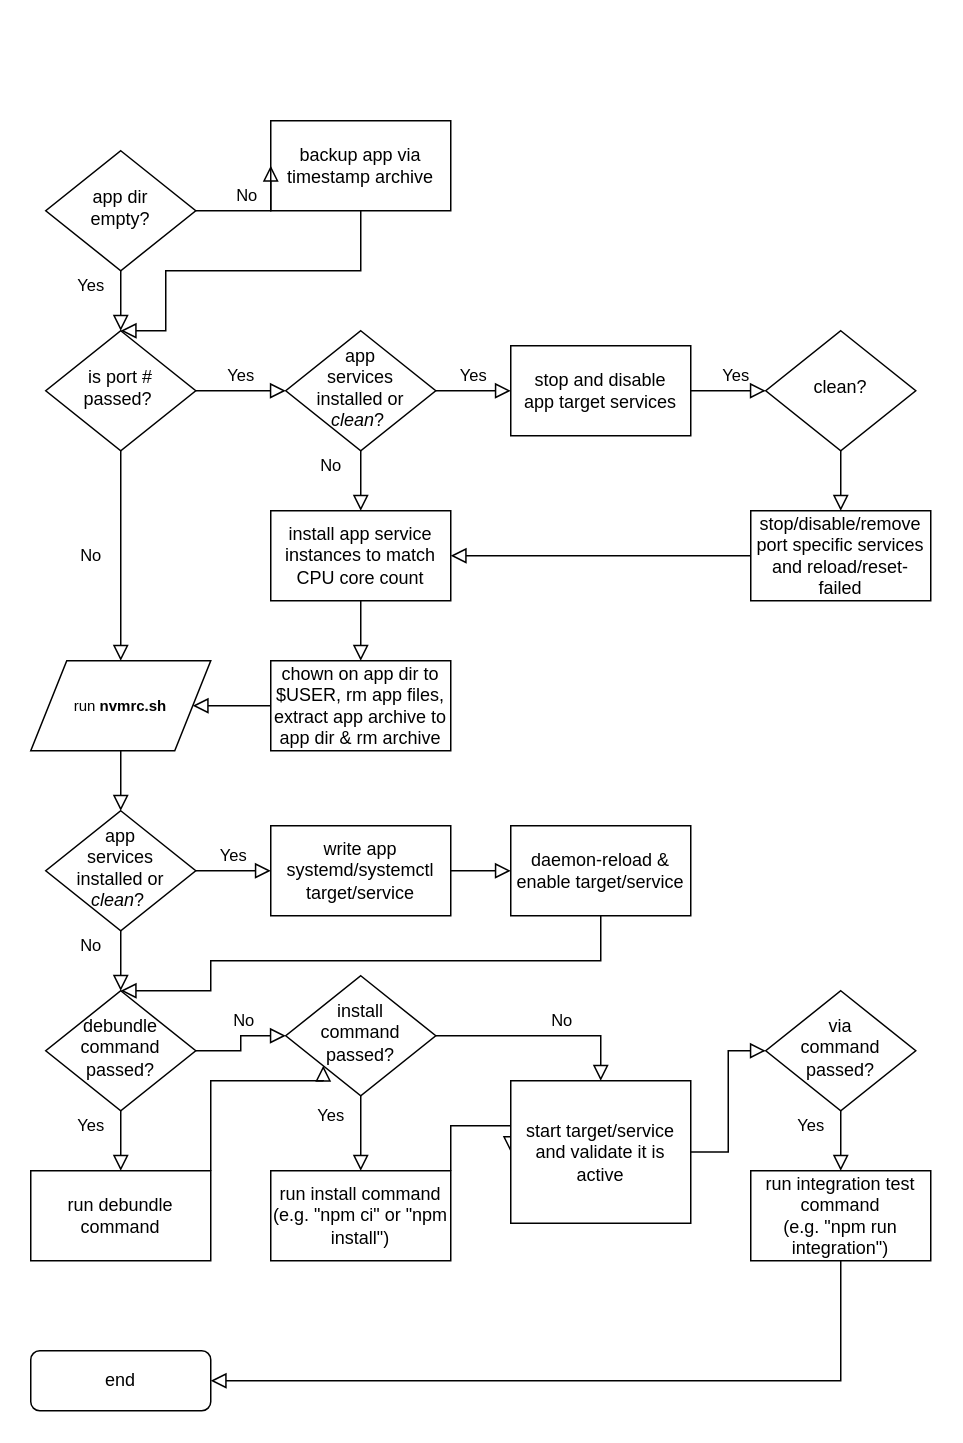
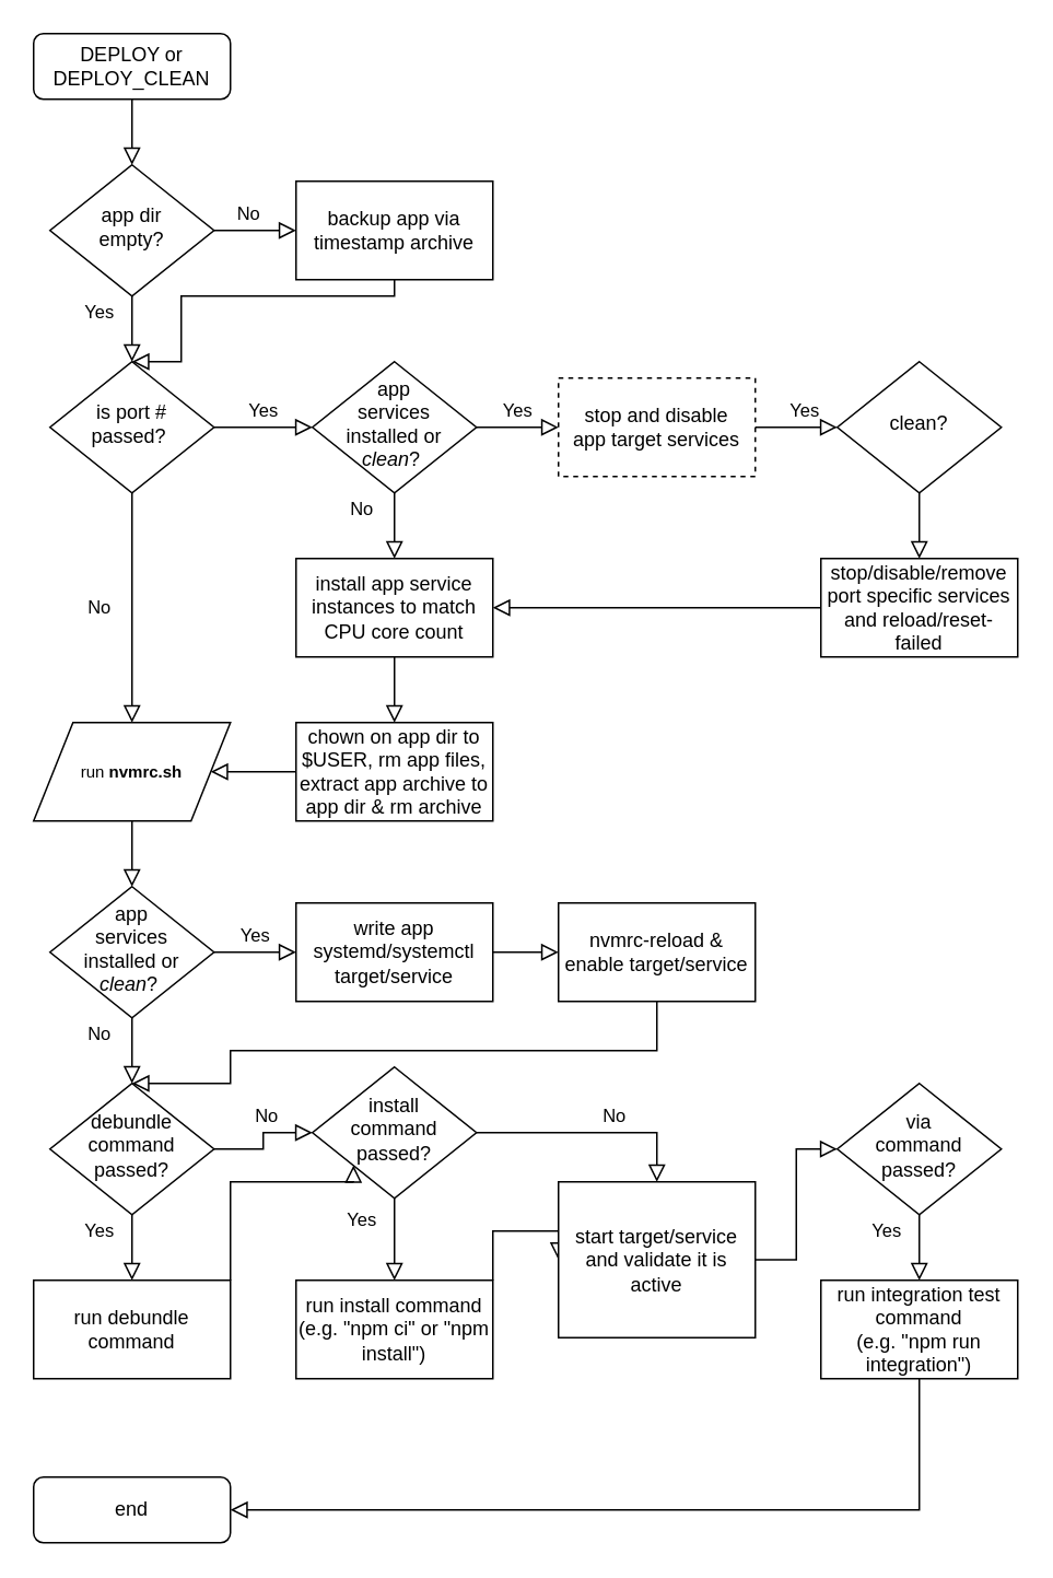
  <mxCell id="0" />
  <mxCell id="1" parent="0" />
+ <mxCell id="2" value="" style="rounded=0;html=1;jettySize=auto;orthogonalLoop=1;fontSize=11;endArrow=block;endFill=0;endSize=8;strokeWidth=1;shadow=0;labelBackgroundColor=none;edgeStyle=orthogonalEdgeStyle;" parent="1" source="3" target="5" edge="1"><mxGeometry relative="1" as="geometry" /></mxCell>
+ <mxCell id="3" value="DEPLOY or DEPLOY_CLEAN" style="rounded=1;whiteSpace=wrap;html=1;fontSize=12;glass=0;strokeWidth=1;shadow=0;" parent="1" vertex="1"><mxGeometry x="20" y="20" width="120" height="40" as="geometry" /></mxCell>
  <mxCell id="4" value="Yes" style="rounded=0;html=1;jettySize=auto;orthogonalLoop=1;fontSize=11;endArrow=block;endFill=0;endSize=8;strokeWidth=1;shadow=0;labelBackgroundColor=none;edgeStyle=orthogonalEdgeStyle;" parent="1" source="5" target="8" edge="1"><mxGeometry x="-0.5" y="-20" relative="1" as="geometry"><mxPoint as="offset" /></mxGeometry></mxCell>
  <mxCell id="5" value="app dir&lt;br&gt;empty?" style="rhombus;whiteSpace=wrap;html=1;shadow=0;fontFamily=Helvetica;fontSize=12;align=center;strokeWidth=1;spacing=6;spacingTop=-4;" parent="1" vertex="1"><mxGeometry x="30" y="100" width="100" height="80" as="geometry" /></mxCell>
  <mxCell id="6" value="No" style="rounded=0;html=1;jettySize=auto;orthogonalLoop=1;fontSize=11;endArrow=block;endFill=0;endSize=8;strokeWidth=1;shadow=0;labelBackgroundColor=none;edgeStyle=orthogonalEdgeStyle;entryX=0.5;entryY=0;entryDx=0;entryDy=0;" parent="1" source="8" target="25" edge="1"><mxGeometry y="-20" relative="1" as="geometry"><mxPoint as="offset" /><mxPoint x="80" y="340" as="targetPoint" /></mxGeometry></mxCell>
  <mxCell id="7" value="Yes" style="edgeStyle=orthogonalEdgeStyle;rounded=0;html=1;jettySize=auto;orthogonalLoop=1;fontSize=11;endArrow=block;endFill=0;endSize=8;strokeWidth=1;shadow=0;labelBackgroundColor=none;entryX=0;entryY=0.5;entryDx=0;entryDy=0;" parent="1" source="8" target="14" edge="1"><mxGeometry y="10" relative="1" as="geometry"><mxPoint as="offset" /><mxPoint x="180" y="260" as="targetPoint" /></mxGeometry></mxCell>
  <mxCell id="8" value="is port #&lt;br&gt;passed?&amp;nbsp;" style="rhombus;whiteSpace=wrap;html=1;shadow=0;fontFamily=Helvetica;fontSize=12;align=center;strokeWidth=1;spacing=6;spacingTop=-4;" parent="1" vertex="1"><mxGeometry x="30" y="220" width="100" height="80" as="geometry" /></mxCell>
  <mxCell id="9" value="end" style="rounded=1;whiteSpace=wrap;html=1;fontSize=12;glass=0;strokeWidth=1;shadow=0;" parent="1" vertex="1"><mxGeometry x="20" y="900" width="120" height="40" as="geometry" /></mxCell>
- <mxCell id="10" value="backup app via timestamp archive" style="rounded=0;whiteSpace=wrap;html=1;" vertex="1" parent="1"><mxGeometry x="180" y="80" width="120" height="60" as="geometry" /></mxCell>
+ <mxCell id="10" value="backup app via timestamp archive" style="rounded=0;whiteSpace=wrap;html=1;" vertex="1" parent="1"><mxGeometry x="180" y="110" width="120" height="60" as="geometry" /></mxCell>
  <mxCell id="11" value="No" style="edgeStyle=orthogonalEdgeStyle;rounded=0;html=1;jettySize=auto;orthogonalLoop=1;fontSize=11;endArrow=block;endFill=0;endSize=8;strokeWidth=1;shadow=0;labelBackgroundColor=none;entryX=0;entryY=0.5;entryDx=0;entryDy=0;" edge="1" parent="1" source="5" target="10"><mxGeometry x="-0.143" y="10" relative="1" as="geometry"><mxPoint as="offset" /><mxPoint x="140" y="150" as="sourcePoint" /><mxPoint x="290" y="60" as="targetPoint" /><Array as="points"><mxPoint x="180" y="140" /><mxPoint x="180" y="140" /></Array></mxGeometry></mxCell>
  <mxCell id="12" value="Yes" style="edgeStyle=orthogonalEdgeStyle;rounded=0;html=1;jettySize=auto;orthogonalLoop=1;fontSize=11;endArrow=block;endFill=0;endSize=8;strokeWidth=1;shadow=0;labelBackgroundColor=none;exitX=0.5;exitY=1;exitDx=0;exitDy=0;textOpacity=0;" edge="1" parent="1" source="10"><mxGeometry x="-0.048" y="-10" relative="1" as="geometry"><mxPoint as="offset" /><mxPoint x="150" y="150" as="sourcePoint" /><mxPoint x="80" y="220" as="targetPoint" /><Array as="points"><mxPoint x="240" y="180" /><mxPoint x="110" y="180" /><mxPoint x="110" y="220" /></Array></mxGeometry></mxCell>
- <mxCell id="13" value="stop and disable&lt;br&gt;app target services" style="rounded=0;whiteSpace=wrap;html=1;" vertex="1" parent="1"><mxGeometry x="340" y="230" width="120" height="60" as="geometry" /></mxCell>
+ <mxCell id="13" value="stop and disable&lt;br&gt;app target services" style="rounded=0;whiteSpace=wrap;html=1;dashed=1;" vertex="1" parent="1"><mxGeometry x="340" y="230" width="120" height="60" as="geometry" /></mxCell>
  <mxCell id="14" value="app &lt;br&gt;services installed or &lt;br&gt;&lt;i&gt;clean&lt;/i&gt;?&amp;nbsp;" style="rhombus;whiteSpace=wrap;html=1;shadow=0;fontFamily=Helvetica;fontSize=12;align=center;strokeWidth=1;spacing=6;spacingTop=-4;" vertex="1" parent="1"><mxGeometry x="190" y="220" width="100" height="80" as="geometry" /></mxCell>
  <mxCell id="15" value="Yes" style="edgeStyle=orthogonalEdgeStyle;rounded=0;html=1;jettySize=auto;orthogonalLoop=1;fontSize=11;endArrow=block;endFill=0;endSize=8;strokeWidth=1;shadow=0;labelBackgroundColor=none;entryX=0;entryY=0.5;entryDx=0;entryDy=0;exitX=1;exitY=0.5;exitDx=0;exitDy=0;" edge="1" parent="1" source="14" target="13"><mxGeometry y="10" relative="1" as="geometry"><mxPoint as="offset" /><mxPoint x="440" y="260" as="sourcePoint" /><mxPoint x="480" y="259.66" as="targetPoint" /></mxGeometry></mxCell>
  <mxCell id="16" value="install app service instances to match CPU core count" style="rounded=0;whiteSpace=wrap;html=1;" vertex="1" parent="1"><mxGeometry x="180" y="340" width="120" height="60" as="geometry" /></mxCell>
  <mxCell id="17" value="No" style="edgeStyle=orthogonalEdgeStyle;rounded=0;html=1;jettySize=auto;orthogonalLoop=1;fontSize=11;endArrow=block;endFill=0;endSize=8;strokeWidth=1;shadow=0;labelBackgroundColor=none;entryX=0.5;entryY=0;entryDx=0;entryDy=0;exitX=0.5;exitY=1;exitDx=0;exitDy=0;" edge="1" parent="1" source="14" target="16"><mxGeometry x="-0.5" y="-20" relative="1" as="geometry"><mxPoint as="offset" /><mxPoint x="300" y="270" as="sourcePoint" /><mxPoint x="350" y="270" as="targetPoint" /></mxGeometry></mxCell>
  <mxCell id="18" value="Yes" style="edgeStyle=orthogonalEdgeStyle;rounded=0;html=1;jettySize=auto;orthogonalLoop=1;fontSize=11;endArrow=block;endFill=0;endSize=8;strokeWidth=1;shadow=0;labelBackgroundColor=none;entryX=0;entryY=0.5;entryDx=0;entryDy=0;exitX=1;exitY=0.5;exitDx=0;exitDy=0;" edge="1" parent="1" source="13" target="20"><mxGeometry x="0.2" y="10" relative="1" as="geometry"><mxPoint as="offset" /><mxPoint x="300" y="270" as="sourcePoint" /><mxPoint x="350" y="270" as="targetPoint" /></mxGeometry></mxCell>
  <mxCell id="19" value="stop/disable/remove port specific services and reload/reset-failed" style="rounded=0;whiteSpace=wrap;html=1;" vertex="1" parent="1"><mxGeometry x="500" y="340" width="120" height="60" as="geometry" /></mxCell>
  <mxCell id="20" value="clean?" style="rhombus;whiteSpace=wrap;html=1;shadow=0;fontFamily=Helvetica;fontSize=12;align=center;strokeWidth=1;spacing=6;spacingTop=-4;" vertex="1" parent="1"><mxGeometry x="510" y="220" width="100" height="80" as="geometry" /></mxCell>
  <mxCell id="21" value="Yes" style="edgeStyle=orthogonalEdgeStyle;rounded=0;html=1;jettySize=auto;orthogonalLoop=1;fontSize=11;endArrow=block;endFill=0;endSize=8;strokeWidth=1;shadow=0;labelBackgroundColor=none;exitX=0.5;exitY=1;exitDx=0;exitDy=0;textOpacity=0;" edge="1" parent="1" source="20" target="19"><mxGeometry x="-0.5" y="-20" relative="1" as="geometry"><mxPoint as="offset" /><mxPoint x="470" y="270" as="sourcePoint" /><mxPoint x="520" y="270" as="targetPoint" /></mxGeometry></mxCell>
  <mxCell id="22" value="Yes" style="edgeStyle=orthogonalEdgeStyle;rounded=0;html=1;jettySize=auto;orthogonalLoop=1;fontSize=11;endArrow=block;endFill=0;endSize=8;strokeWidth=1;shadow=0;labelBackgroundColor=none;exitX=0;exitY=0.5;exitDx=0;exitDy=0;textOpacity=0;entryX=1;entryY=0.5;entryDx=0;entryDy=0;" edge="1" parent="1" source="19" target="16"><mxGeometry x="-0.5" y="-20" relative="1" as="geometry"><mxPoint as="offset" /><mxPoint x="570" y="310" as="sourcePoint" /><mxPoint x="570" y="350" as="targetPoint" /></mxGeometry></mxCell>
  <mxCell id="23" value="Yes" style="edgeStyle=orthogonalEdgeStyle;rounded=0;html=1;jettySize=auto;orthogonalLoop=1;fontSize=11;endArrow=block;endFill=0;endSize=8;strokeWidth=1;shadow=0;labelBackgroundColor=none;textOpacity=0;exitX=0.5;exitY=1;exitDx=0;exitDy=0;entryX=0.5;entryY=0;entryDx=0;entryDy=0;" edge="1" parent="1" source="16" target="24"><mxGeometry x="-0.5" y="-20" relative="1" as="geometry"><mxPoint as="offset" /><mxPoint x="570" y="310" as="sourcePoint" /><mxPoint x="240" y="440" as="targetPoint" /></mxGeometry></mxCell>
  <mxCell id="24" value="chown on app dir to $USER, rm app files, extract app archive to app dir &amp;amp; rm archive" style="rounded=0;whiteSpace=wrap;html=1;" vertex="1" parent="1"><mxGeometry x="180" y="440" width="120" height="60" as="geometry" /></mxCell>
  <mxCell id="25" value="run &lt;b&gt;nvmrc.sh &lt;br&gt;&lt;/b&gt;" style="shape=parallelogram;perimeter=parallelogramPerimeter;whiteSpace=wrap;html=1;fontSize=10;" vertex="1" parent="1"><mxGeometry x="20" y="440" width="120" height="60" as="geometry" /></mxCell>
  <mxCell id="26" value="Yes" style="edgeStyle=orthogonalEdgeStyle;rounded=0;html=1;jettySize=auto;orthogonalLoop=1;fontSize=11;endArrow=block;endFill=0;endSize=8;strokeWidth=1;shadow=0;labelBackgroundColor=none;textOpacity=0;exitX=0;exitY=0.5;exitDx=0;exitDy=0;entryX=1;entryY=0.5;entryDx=0;entryDy=0;" edge="1" parent="1" source="24" target="25"><mxGeometry x="-0.5" y="-20" relative="1" as="geometry"><mxPoint as="offset" /><mxPoint x="250" y="410" as="sourcePoint" /><mxPoint x="250" y="450" as="targetPoint" /></mxGeometry></mxCell>
  <mxCell id="27" value="app &lt;br&gt;services installed or &lt;br&gt;&lt;i&gt;clean&lt;/i&gt;?&amp;nbsp;" style="rhombus;whiteSpace=wrap;html=1;shadow=0;fontFamily=Helvetica;fontSize=12;align=center;strokeWidth=1;spacing=6;spacingTop=-4;" vertex="1" parent="1"><mxGeometry x="30" y="540" width="100" height="80" as="geometry" /></mxCell>
  <mxCell id="28" value="No" style="rounded=0;html=1;jettySize=auto;orthogonalLoop=1;fontSize=11;endArrow=block;endFill=0;endSize=8;strokeWidth=1;shadow=0;labelBackgroundColor=none;edgeStyle=orthogonalEdgeStyle;entryX=0.5;entryY=0;entryDx=0;entryDy=0;exitX=0.5;exitY=1;exitDx=0;exitDy=0;textOpacity=0;" edge="1" parent="1" source="25" target="27"><mxGeometry y="-20" relative="1" as="geometry"><mxPoint as="offset" /><mxPoint x="90" y="310" as="sourcePoint" /><mxPoint x="90" y="450" as="targetPoint" /></mxGeometry></mxCell>
  <mxCell id="29" value="Yes" style="edgeStyle=orthogonalEdgeStyle;rounded=0;html=1;jettySize=auto;orthogonalLoop=1;fontSize=11;endArrow=block;endFill=0;endSize=8;strokeWidth=1;shadow=0;labelBackgroundColor=none;exitX=1;exitY=0.5;exitDx=0;exitDy=0;entryX=0;entryY=0.5;entryDx=0;entryDy=0;" edge="1" parent="1" source="27" target="30"><mxGeometry y="10" relative="1" as="geometry"><mxPoint as="offset" /><mxPoint x="140" y="270" as="sourcePoint" /><mxPoint x="180" y="580" as="targetPoint" /></mxGeometry></mxCell>
  <mxCell id="30" value="write app systemd/systemctl target/service" style="rounded=0;whiteSpace=wrap;html=1;" vertex="1" parent="1"><mxGeometry x="180" y="550" width="120" height="60" as="geometry" /></mxCell>
- <mxCell id="31" value="daemon-reload &amp;amp; enable target/service" style="rounded=0;whiteSpace=wrap;html=1;" vertex="1" parent="1"><mxGeometry x="340" y="550" width="120" height="60" as="geometry" /></mxCell>
+ <mxCell id="31" value="nvmrc-reload &amp;amp; enable target/service" style="rounded=0;whiteSpace=wrap;html=1;" vertex="1" parent="1"><mxGeometry x="340" y="550" width="120" height="60" as="geometry" /></mxCell>
  <mxCell id="32" value="Yes" style="edgeStyle=orthogonalEdgeStyle;rounded=0;html=1;jettySize=auto;orthogonalLoop=1;fontSize=11;endArrow=block;endFill=0;endSize=8;strokeWidth=1;shadow=0;labelBackgroundColor=none;entryX=0;entryY=0.5;entryDx=0;entryDy=0;exitX=1;exitY=0.5;exitDx=0;exitDy=0;textOpacity=0;" edge="1" parent="1" source="30" target="31"><mxGeometry y="10" relative="1" as="geometry"><mxPoint as="offset" /><mxPoint x="300" y="270" as="sourcePoint" /><mxPoint x="350" y="270" as="targetPoint" /></mxGeometry></mxCell>
  <mxCell id="33" value="debundle&lt;br&gt;command passed?" style="rhombus;whiteSpace=wrap;html=1;shadow=0;fontFamily=Helvetica;fontSize=12;align=center;strokeWidth=1;spacing=6;spacingTop=-4;" vertex="1" parent="1"><mxGeometry x="30" y="660" width="100" height="80" as="geometry" /></mxCell>
  <mxCell id="34" value="No" style="rounded=0;html=1;jettySize=auto;orthogonalLoop=1;fontSize=11;endArrow=block;endFill=0;endSize=8;strokeWidth=1;shadow=0;labelBackgroundColor=none;edgeStyle=orthogonalEdgeStyle;entryX=0.5;entryY=0;entryDx=0;entryDy=0;exitX=0.5;exitY=1;exitDx=0;exitDy=0;" edge="1" parent="1" source="27" target="33"><mxGeometry x="-0.5" y="-20" relative="1" as="geometry"><mxPoint as="offset" /><mxPoint x="90" y="510" as="sourcePoint" /><mxPoint x="90" y="550" as="targetPoint" /></mxGeometry></mxCell>
  <mxCell id="35" value="Yes" style="edgeStyle=orthogonalEdgeStyle;rounded=0;html=1;jettySize=auto;orthogonalLoop=1;fontSize=11;endArrow=block;endFill=0;endSize=8;strokeWidth=1;shadow=0;labelBackgroundColor=none;exitX=0.5;exitY=1;exitDx=0;exitDy=0;textOpacity=0;entryX=0.5;entryY=0;entryDx=0;entryDy=0;" edge="1" parent="1" source="31" target="33"><mxGeometry x="-0.5" y="-20" relative="1" as="geometry"><mxPoint as="offset" /><mxPoint x="510" y="380" as="sourcePoint" /><mxPoint x="310" y="380" as="targetPoint" /><Array as="points"><mxPoint x="400" y="640" /><mxPoint x="140" y="640" /><mxPoint x="140" y="660" /></Array></mxGeometry></mxCell>
  <mxCell id="36" value="run debundle command" style="rounded=0;whiteSpace=wrap;html=1;" vertex="1" parent="1"><mxGeometry x="20" y="780" width="120" height="60" as="geometry" /></mxCell>
  <mxCell id="37" value="Yes" style="edgeStyle=orthogonalEdgeStyle;rounded=0;html=1;jettySize=auto;orthogonalLoop=1;fontSize=11;endArrow=block;endFill=0;endSize=8;strokeWidth=1;shadow=0;labelBackgroundColor=none;exitX=0.5;exitY=1;exitDx=0;exitDy=0;entryX=0.5;entryY=0;entryDx=0;entryDy=0;" edge="1" parent="1" source="33" target="36"><mxGeometry x="-0.5" y="-20" relative="1" as="geometry"><mxPoint as="offset" /><mxPoint x="140" y="590" as="sourcePoint" /><mxPoint x="190" y="590" as="targetPoint" /></mxGeometry></mxCell>
  <mxCell id="38" value="install&lt;br&gt;command passed?" style="rhombus;whiteSpace=wrap;html=1;shadow=0;fontFamily=Helvetica;fontSize=12;align=center;strokeWidth=1;spacing=6;spacingTop=-4;" vertex="1" parent="1"><mxGeometry x="190" y="650" width="100" height="80" as="geometry" /></mxCell>
  <mxCell id="39" value="No" style="rounded=0;html=1;jettySize=auto;orthogonalLoop=1;fontSize=11;endArrow=block;endFill=0;endSize=8;strokeWidth=1;shadow=0;labelBackgroundColor=none;edgeStyle=orthogonalEdgeStyle;entryX=0;entryY=0.5;entryDx=0;entryDy=0;exitX=1;exitY=0.5;exitDx=0;exitDy=0;" edge="1" parent="1" source="33" target="38"><mxGeometry x="0.2" y="10" relative="1" as="geometry"><mxPoint as="offset" /><mxPoint x="90" y="630" as="sourcePoint" /><mxPoint x="90" y="670" as="targetPoint" /></mxGeometry></mxCell>
  <mxCell id="40" value="run install command&lt;br&gt;(e.g. &quot;npm ci&quot; or &quot;npm install&quot;)" style="rounded=0;whiteSpace=wrap;html=1;" vertex="1" parent="1"><mxGeometry x="180" y="780" width="120" height="60" as="geometry" /></mxCell>
  <mxCell id="41" value="Yes" style="edgeStyle=orthogonalEdgeStyle;rounded=0;html=1;jettySize=auto;orthogonalLoop=1;fontSize=11;endArrow=block;endFill=0;endSize=8;strokeWidth=1;shadow=0;labelBackgroundColor=none;exitX=0.5;exitY=1;exitDx=0;exitDy=0;entryX=0.5;entryY=0;entryDx=0;entryDy=0;" edge="1" parent="1" source="38" target="40"><mxGeometry x="-0.5" y="-20" relative="1" as="geometry"><mxPoint as="offset" /><mxPoint x="410" y="620" as="sourcePoint" /><mxPoint x="230" y="780" as="targetPoint" /><Array as="points"><mxPoint x="240" y="760" /><mxPoint x="240" y="760" /></Array></mxGeometry></mxCell>
  <mxCell id="42" value="via&lt;br&gt;command passed?" style="rhombus;whiteSpace=wrap;html=1;shadow=0;fontFamily=Helvetica;fontSize=12;align=center;strokeWidth=1;spacing=6;spacingTop=-4;" vertex="1" parent="1"><mxGeometry x="510" y="660" width="100" height="80" as="geometry" /></mxCell>
  <mxCell id="43" value="No" style="rounded=0;html=1;jettySize=auto;orthogonalLoop=1;fontSize=11;endArrow=block;endFill=0;endSize=8;strokeWidth=1;shadow=0;labelBackgroundColor=none;edgeStyle=orthogonalEdgeStyle;entryX=0.5;entryY=0;entryDx=0;entryDy=0;exitX=1;exitY=0.5;exitDx=0;exitDy=0;" edge="1" parent="1" source="38" target="48"><mxGeometry x="0.2" y="10" relative="1" as="geometry"><mxPoint as="offset" /><mxPoint x="140" y="710" as="sourcePoint" /><mxPoint x="200" y="710" as="targetPoint" /></mxGeometry></mxCell>
  <mxCell id="44" value="Yes" style="edgeStyle=orthogonalEdgeStyle;rounded=0;html=1;jettySize=auto;orthogonalLoop=1;fontSize=11;endArrow=block;endFill=0;endSize=8;strokeWidth=1;shadow=0;labelBackgroundColor=none;exitX=1;exitY=0;exitDx=0;exitDy=0;textOpacity=0;entryX=0;entryY=1;entryDx=0;entryDy=0;" edge="1" parent="1" source="36" target="38"><mxGeometry x="-0.5" y="-20" relative="1" as="geometry"><mxPoint as="offset" /><mxPoint x="410" y="620" as="sourcePoint" /><mxPoint x="90" y="670" as="targetPoint" /><Array as="points"><mxPoint x="140" y="720" /></Array></mxGeometry></mxCell>
  <mxCell id="45" value="Yes" style="edgeStyle=orthogonalEdgeStyle;rounded=0;html=1;jettySize=auto;orthogonalLoop=1;fontSize=11;endArrow=block;endFill=0;endSize=8;strokeWidth=1;shadow=0;labelBackgroundColor=none;exitX=1;exitY=0;exitDx=0;exitDy=0;textOpacity=0;entryX=0;entryY=0.5;entryDx=0;entryDy=0;" edge="1" parent="1" source="40" target="48"><mxGeometry x="-0.5" y="-20" relative="1" as="geometry"><mxPoint as="offset" /><mxPoint x="300.03" y="780" as="sourcePoint" /><mxPoint x="375.03" y="720" as="targetPoint" /><Array as="points"><mxPoint x="300" y="750" /></Array></mxGeometry></mxCell>
  <mxCell id="46" value="run integration test command&lt;br&gt;(e.g. &quot;npm run integration&quot;)" style="rounded=0;whiteSpace=wrap;html=1;" vertex="1" parent="1"><mxGeometry x="500" y="780" width="120" height="60" as="geometry" /></mxCell>
  <mxCell id="47" value="Yes" style="edgeStyle=orthogonalEdgeStyle;rounded=0;html=1;jettySize=auto;orthogonalLoop=1;fontSize=11;endArrow=block;endFill=0;endSize=8;strokeWidth=1;shadow=0;labelBackgroundColor=none;exitX=0.5;exitY=1;exitDx=0;exitDy=0;entryX=0.5;entryY=0;entryDx=0;entryDy=0;" edge="1" parent="1" source="42" target="46"><mxGeometry x="-0.5" y="-20" relative="1" as="geometry"><mxPoint as="offset" /><mxPoint x="290" y="750" as="sourcePoint" /><mxPoint x="290" y="790" as="targetPoint" /><Array as="points"><mxPoint x="560" y="760" /><mxPoint x="560" y="760" /></Array></mxGeometry></mxCell>
  <mxCell id="48" value="start target/service and validate it is active" style="rounded=0;whiteSpace=wrap;html=1;" vertex="1" parent="1"><mxGeometry x="340" y="720" width="120" height="95" as="geometry" /></mxCell>
  <mxCell id="49" value="Yes" style="edgeStyle=orthogonalEdgeStyle;rounded=0;html=1;jettySize=auto;orthogonalLoop=1;fontSize=11;endArrow=block;endFill=0;endSize=8;strokeWidth=1;shadow=0;labelBackgroundColor=none;entryX=0;entryY=0.5;entryDx=0;entryDy=0;exitX=1;exitY=0.5;exitDx=0;exitDy=0;textOpacity=0;" edge="1" parent="1" source="48" target="42"><mxGeometry y="10" relative="1" as="geometry"><mxPoint as="offset" /><mxPoint x="310" y="590" as="sourcePoint" /><mxPoint x="350" y="590" as="targetPoint" /></mxGeometry></mxCell>
  <mxCell id="50" value="Yes" style="edgeStyle=orthogonalEdgeStyle;rounded=0;html=1;jettySize=auto;orthogonalLoop=1;fontSize=11;endArrow=block;endFill=0;endSize=8;strokeWidth=1;shadow=0;labelBackgroundColor=none;exitX=0.5;exitY=1;exitDx=0;exitDy=0;textOpacity=0;entryX=1;entryY=0.5;entryDx=0;entryDy=0;" edge="1" parent="1" source="46" target="9"><mxGeometry x="-0.5" y="-20" relative="1" as="geometry"><mxPoint as="offset" /><mxPoint x="410" y="620" as="sourcePoint" /><mxPoint x="90" y="670" as="targetPoint" /><Array as="points"><mxPoint x="560" y="920" /></Array></mxGeometry></mxCell>
